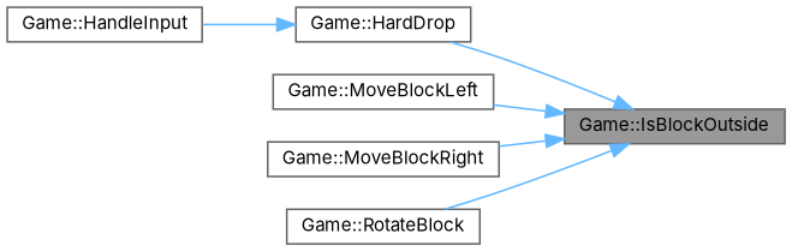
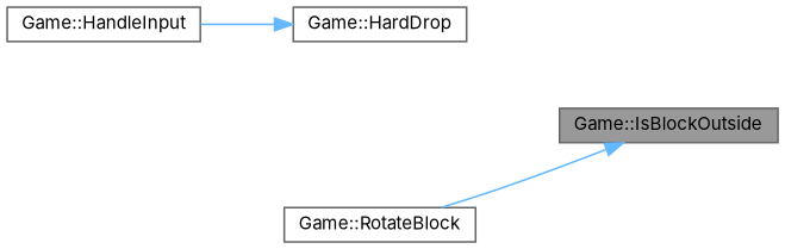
  digraph {
    fontname=Inter
    rankdir=RL
    node [color=grey40 fillcolor=white fontname=Inter fontsize=10 shape=box style=filled]
    edge [color=steelblue1 dir=back fontname=Inter fontsize=10 labelfontname=Helvetica labelfontsize=10 style=solid]
    n1 [color=gray40 fillcolor=grey60 fontcolor=black height=0.2 label="Game::IsBlockOutside" width=0.4]
    n2 [height=0.2 label="Game::HardDrop" width=0.4]
-   n3 [height=0.2 label="Game::MoveBlockLeft" width=0.4]
-   n4 [height=0.2 label="Game::MoveBlockRight" width=0.4]
    n5 [height=0.2 label="Game::RotateBlock" width=0.4]
    n6 [height=0.2 label="Game::HandleInput" width=0.4]
-   n1 -> n2
-   n1 -> n3
-   n1 -> n4
    n1 -> n5
    n2 -> n6
  }
